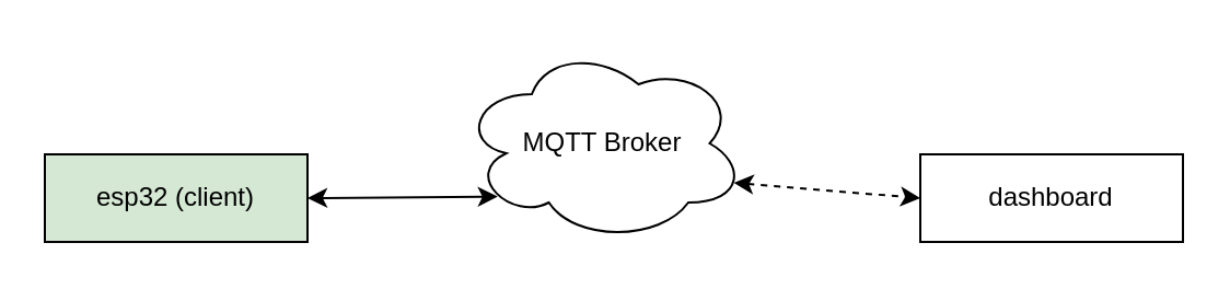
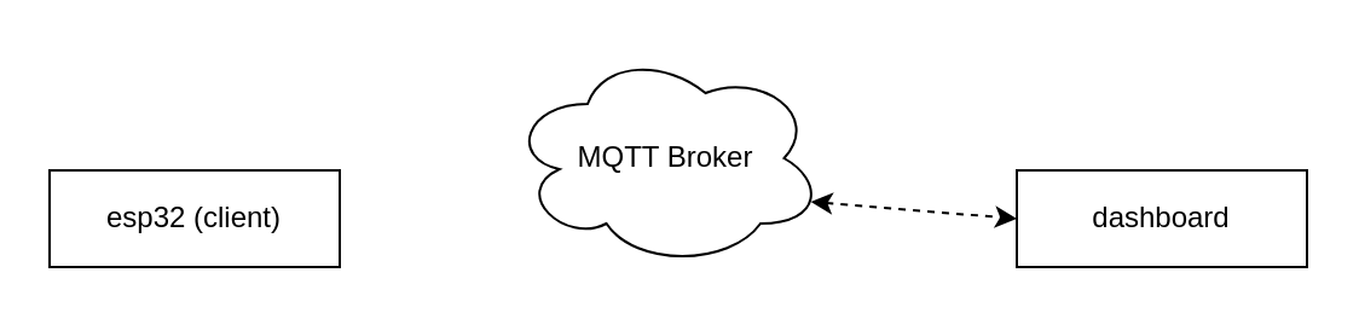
  <mxCell id="0" />
  <mxCell id="1" parent="0" />
  <mxCell id="2" value="MQTT Broker" style="ellipse;shape=cloud;whiteSpace=wrap;html=1;" parent="1" vertex="1"><mxGeometry x="210" y="20" width="130" height="90" as="geometry" /></mxCell>
- <mxCell id="3" value="esp32 (client)" style="rounded=0;whiteSpace=wrap;html=1;fillColor=#d5e8d4;" parent="1" vertex="1"><mxGeometry x="20" y="70" width="120" height="40" as="geometry" /></mxCell>
+ <mxCell id="3" value="esp32 (client)" style="rounded=0;whiteSpace=wrap;html=1;" parent="1" vertex="1"><mxGeometry x="20" y="70" width="120" height="40" as="geometry" /></mxCell>
  <mxCell id="4" value="dashboard" style="rounded=0;whiteSpace=wrap;html=1;" parent="1" vertex="1"><mxGeometry x="420" y="70" width="120" height="40" as="geometry" /></mxCell>
- <mxCell id="5" value="" style="endArrow=classic;startArrow=classic;html=1;rounded=0;exitX=1;exitY=0.5;exitDx=0;exitDy=0;entryX=0.13;entryY=0.77;entryDx=0;entryDy=0;entryPerimeter=0;" parent="1" source="3" target="2" edge="1"><mxGeometry width="50" height="50" relative="1" as="geometry"><mxPoint x="150" y="40" as="sourcePoint" /><mxPoint x="200" y="-10" as="targetPoint" /></mxGeometry></mxCell>
  <mxCell id="6" value="" style="endArrow=classic;startArrow=classic;html=1;rounded=0;exitX=0.96;exitY=0.7;exitDx=0;exitDy=0;exitPerimeter=0;entryX=0;entryY=0.5;entryDx=0;entryDy=0;dashed=1;" parent="1" source="2" target="4" edge="1"><mxGeometry width="50" height="50" relative="1" as="geometry"><mxPoint x="350" y="70" as="sourcePoint" /><mxPoint x="400" y="20" as="targetPoint" /></mxGeometry></mxCell>
